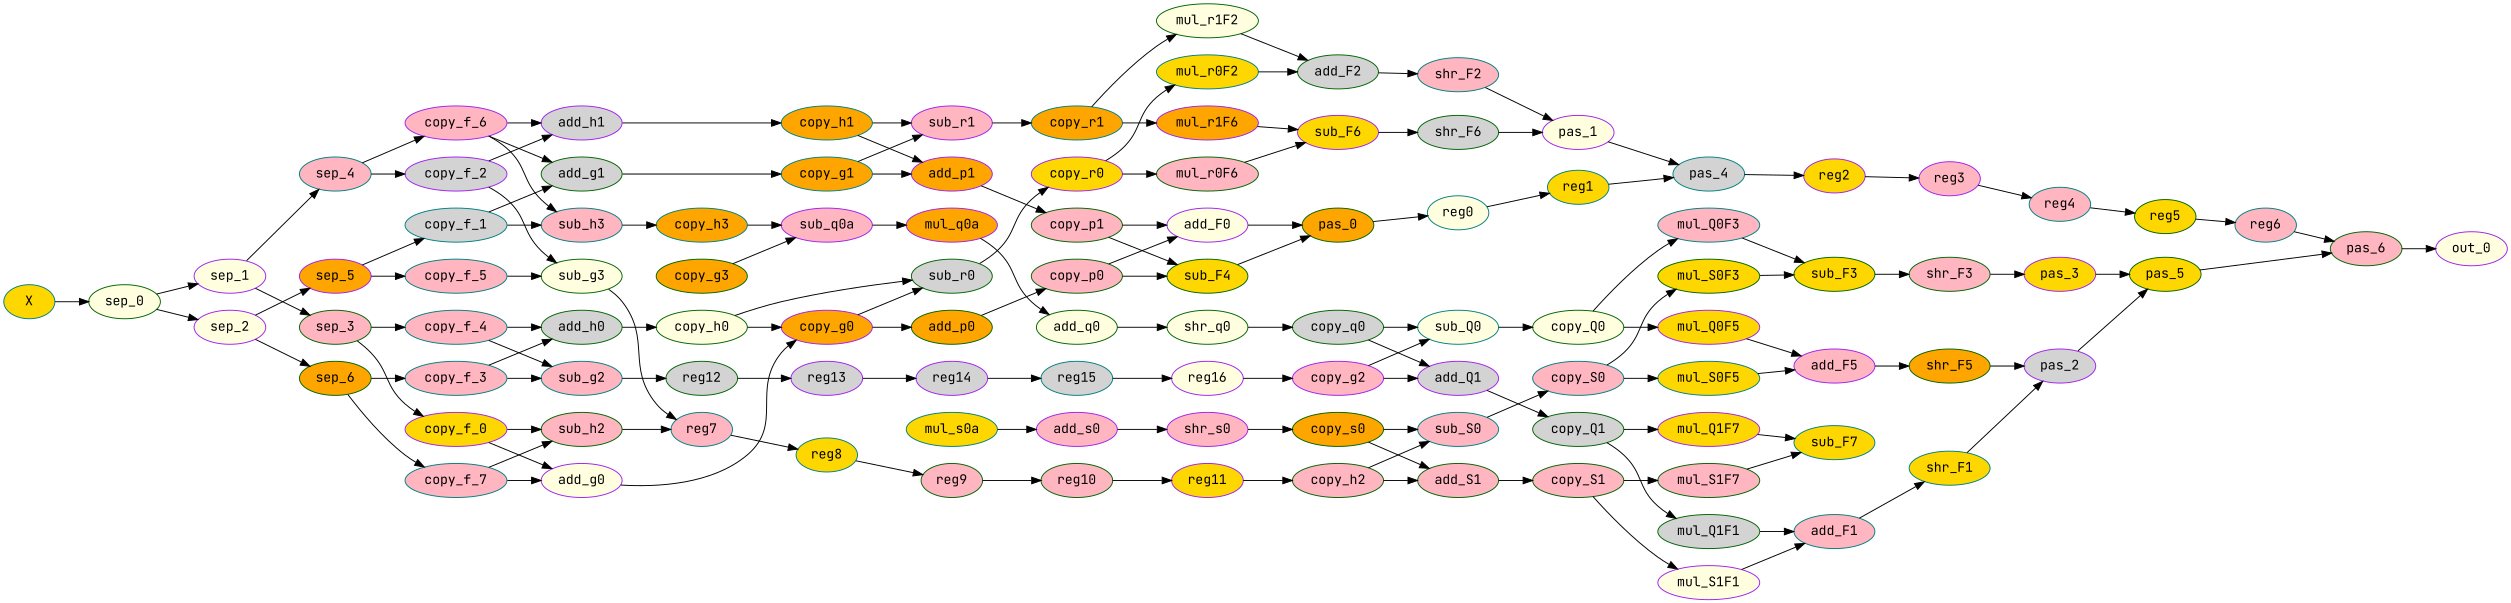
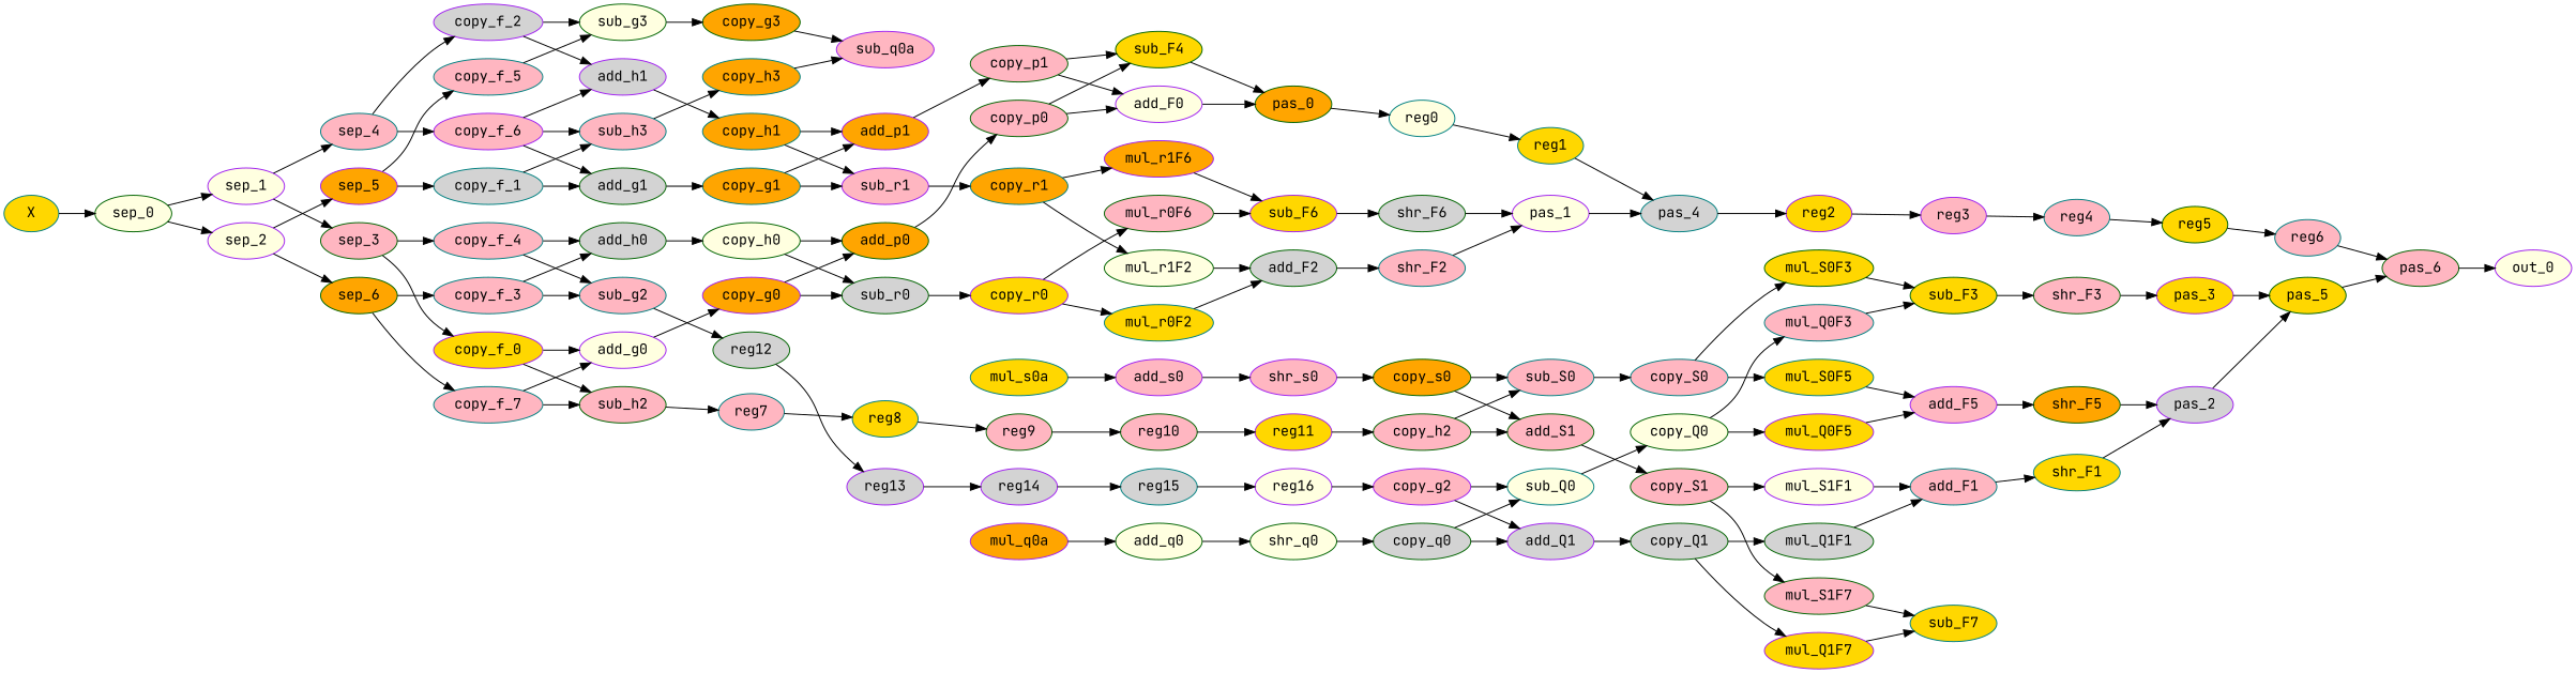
  digraph {
    fontname="JetBrains Mono"
    rankdir=LR
    node [color=darkgreen fillcolor=lightpink fontname="JetBrains Mono" style=filled]
    edge [fontname="JetBrains Mono"]
    n1 [label=add_S1]
    n2 [label=copy_S1]
    n3 [label=mul_S1F7]
    n4 [color=purple fillcolor=lightyellow label=mul_S1F1]
    n5 [fillcolor=gold label=sub_F4]
    n6 [fillcolor=orange label=pas_0]
    reg0 [color=teal fillcolor=lightyellow]
    n8 [color=purple fillcolor=lightgrey label=add_Q1]
    n9 [fillcolor=lightgrey label=copy_Q1]
    n10 [color=purple fillcolor=gold label=mul_Q1F7]
    n11 [fillcolor=lightgrey label=mul_Q1F1]
    n12 [color=teal fillcolor=gold label=mul_s0a]
    n13 [color=purple label=add_s0]
    n14 [fillcolor=orange label=add_p0]
    n15 [label=copy_p0]
    n16 [color=purple fillcolor=lightyellow label=add_F0]
    n17 [color=teal fillcolor=orange label=copy_r1]
    n18 [color=purple fillcolor=orange label=mul_r1F6]
    n19 [fillcolor=lightyellow label=mul_r1F2]
    n20 [color=purple fillcolor=gold label=sub_F6]
    n21 [fillcolor=lightgrey label=add_F2]
    n22 [fillcolor=lightgrey label=sub_r0]
    n23 [color=purple fillcolor=gold label=copy_r0]
    n24 [label=mul_r0F6]
    n25 [color=teal fillcolor=gold label=mul_r0F2]
    n26 [color=teal fillcolor=gold label=sub_F7]
    n27 [fillcolor=orange label=copy_g3]
    n28 [color=purple label=sub_q0a]
    n29 [color=purple fillcolor=orange label=mul_q0a]
    n30 [fillcolor=lightgrey label=shr_F6]
    n31 [color=purple fillcolor=lightyellow label=pas_1]
    n32 [color=purple fillcolor=lightgrey label=add_h1]
    n33 [color=teal fillcolor=orange label=copy_h1]
    n34 [color=purple label=sub_r1]
    n35 [color=purple fillcolor=orange label=add_p1]
    n36 [color=teal fillcolor=gold label=mul_S0F5]
    n37 [color=purple label=add_F5]
    n38 [fillcolor=orange label=shr_F5]
    n39 [color=teal label=add_F1]
    n40 [color=teal fillcolor=gold label=shr_F1]
    n41 [color=teal fillcolor=gold label=X]
    n42 [fillcolor=lightyellow label=sep_0]
    n43 [color=purple fillcolor=lightyellow label=sep_2]
    n44 [color=purple fillcolor=lightyellow label=sep_1]
    n45 [fillcolor=lightgrey label=copy_q0]
    n46 [color=teal fillcolor=lightyellow label=sub_Q0]
    n47 [fillcolor=lightyellow label=copy_Q0]
    n48 [label=sub_h2]
    reg7 [color=teal]
    reg8 [color=teal fillcolor=gold]
    n51 [color=purple label=shr_s0]
    n52 [fillcolor=orange label=copy_s0]
    n53 [fillcolor=orange label=sep_6]
    n54 [color=purple fillcolor=orange label=sep_5]
    n55 [label=sep_3]
    n56 [color=teal label=sep_4]
    n57 [color=teal fillcolor=lightgrey label=copy_f_1]
    n58 [color=teal label=sub_h3]
    n59 [fillcolor=lightgrey label=add_g1]
    n60 [color=teal fillcolor=orange label=copy_h3]
    n61 [color=teal fillcolor=orange label=copy_g1]
    n62 [color=purple fillcolor=gold label=copy_f_0]
    n63 [color=purple fillcolor=lightyellow label=add_g0]
    n64 [color=purple fillcolor=orange label=copy_g0]
    n65 [color=purple fillcolor=lightgrey label=pas_2]
    n66 [fillcolor=gold label=pas_5]
    n67 [label=pas_6]
    n68 [color=purple fillcolor=lightyellow label=out_0]
    n69 [color=teal fillcolor=lightgrey label=pas_4]
    reg2 [color=purple fillcolor=gold]
    n71 [color=teal label=copy_f_7]
    n72 [color=teal label=copy_f_3]
    n73 [color=teal label=copy_f_5]
    n74 [color=teal label=sub_g2]
    reg12 [fillcolor=lightgrey]
    reg13 [color=purple fillcolor=lightgrey]
    n77 [fillcolor=lightgrey label=add_h0]
    n78 [color=teal label=copy_f_4]
    n79 [color=purple fillcolor=lightgrey label=copy_f_2]
    n80 [color=purple label=copy_f_6]
    n81 [fillcolor=lightyellow label=copy_h0]
    n82 [color=teal label=sub_S0]
    n83 [color=teal label=mul_Q0F3]
    n84 [fillcolor=gold label=sub_F3]
    n85 [label=shr_F3]
    n86 [fillcolor=lightyellow label=sub_g3]
    n87 [color=purple fillcolor=gold label=pas_3]
    n88 [color=teal label=shr_F2]
    n89 [color=purple fillcolor=gold label=mul_Q0F5]
    n90 [color=teal label=copy_S0]
    n91 [fillcolor=gold label=mul_S0F3]
    n92 [label=copy_p1]
    n93 [fillcolor=lightyellow label=add_q0]
    n94 [fillcolor=lightyellow label=shr_q0]
    reg3 [color=purple]
    n96 [color=purple label=copy_g2]
    reg1 [color=teal fillcolor=gold]
    n98 [label=copy_h2]
    reg4 [color=teal]
    reg5 [fillcolor=gold]
    reg6 [color=teal]
    reg14 [color=purple fillcolor=lightgrey]
    reg15 [color=teal fillcolor=lightgrey]
    reg16 [color=purple fillcolor=lightyellow]
    reg9
    reg10
    reg11 [color=purple fillcolor=gold]
    n1 -> n2
    n2 -> n3
    n2 -> n4
    n3 -> n26
    n4 -> n39
    n5 -> n6
    n6 -> reg0
    reg0 -> reg1
    n8 -> n9
    n9 -> n10
    n9 -> n11
    n10 -> n26
    n11 -> n39
    n12 -> n13
    n13 -> n51
    n14 -> n15
    n15 -> n5
    n15 -> n16
    n16 -> n6
    n17 -> n18
    n17 -> n19
    n18 -> n20
    n19 -> n21
    n20 -> n30
    n21 -> n88
    n22 -> n23
    n23 -> n24
    n23 -> n25
    n24 -> n20
    n25 -> n21
    n27 -> n28
-   n28 -> n29
    n29 -> n93
    n30 -> n31
    n31 -> n69
    n32 -> n33
    n33 -> n34
    n33 -> n35
    n34 -> n17
    n35 -> n92
    n36 -> n37
    n37 -> n38
    n38 -> n65
    n39 -> n40
    n40 -> n65
    n41 -> n42
    n42 -> n43
    n42 -> n44
    n43 -> n53
    n43 -> n54
    n44 -> n55
    n44 -> n56
    n45 -> n8
    n45 -> n46
    n46 -> n47
    n47 -> n83
    n47 -> n89
    n48 -> reg7
    reg7 -> reg8
    reg8 -> reg9
    n51 -> n52
    n52 -> n1
    n52 -> n82
    n53 -> n71
    n53 -> n72
    n54 -> n57
    n54 -> n73
    n55 -> n62
    n55 -> n78
    n56 -> n79
    n56 -> n80
    n57 -> n58
    n57 -> n59
    n58 -> n60
    n59 -> n61
    n60 -> n28
    n61 -> n34
    n61 -> n35
    n62 -> n48
    n62 -> n63
    n63 -> n64
    n64 -> n14
    n64 -> n22
    n65 -> n66
    n66 -> n67
    n67 -> n68
    n69 -> reg2
    reg2 -> reg3
    n71 -> n48
    n71 -> n63
    n72 -> n74
    n72 -> n77
    n73 -> n86
    n74 -> reg12
    reg12 -> reg13
    reg13 -> reg14
    n77 -> n81
    n78 -> n74
    n78 -> n77
    n79 -> n32
    n79 -> n86
    n80 -> n32
    n80 -> n58
    n80 -> n59
-   n81 -> n64
+   n81 -> n14
    n81 -> n22
    n82 -> n90
    n83 -> n84
    n84 -> n85
    n85 -> n87
-   n86 -> reg7
+   n86 -> n27
    n87 -> n66
    n88 -> n31
    n89 -> n37
    n90 -> n36
    n90 -> n91
    n91 -> n84
    n92 -> n5
    n92 -> n16
    n93 -> n94
    n94 -> n45
    reg3 -> reg4
    n96 -> n8
    n96 -> n46
    reg1 -> n69
    n98 -> n1
    n98 -> n82
    reg4 -> reg5
    reg5 -> reg6
    reg6 -> n67
    reg14 -> reg15
    reg15 -> reg16
    reg16 -> n96
    reg9 -> reg10
    reg10 -> reg11
    reg11 -> n98
  }
